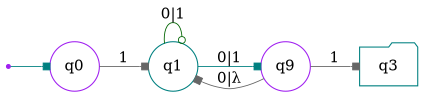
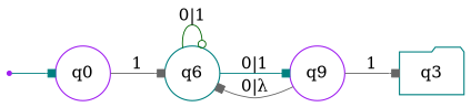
  digraph {
    rankdir=LR
    node [color=purple shape=circle]
    edge [arrowhead=box arrowsize=0.8 color=gray40 penwidth=0.8]
    inic [shape=point]
    q0
-   q1 [color=teal]
+   q1 [color=teal label=q6]
    n4 [label=q9]
    q3 [color=teal shape=folder]
    inic -> q0 [color=teal]
    q0 -> q1 [label=1]
    q1 -> q1 [arrowhead=odot color=darkgreen label="0|1"]
    q1 -> n4 [color=teal label="0|1"]
    n4 -> q1 [label="0|λ"]
    n4 -> q3 [label=1]
  }
